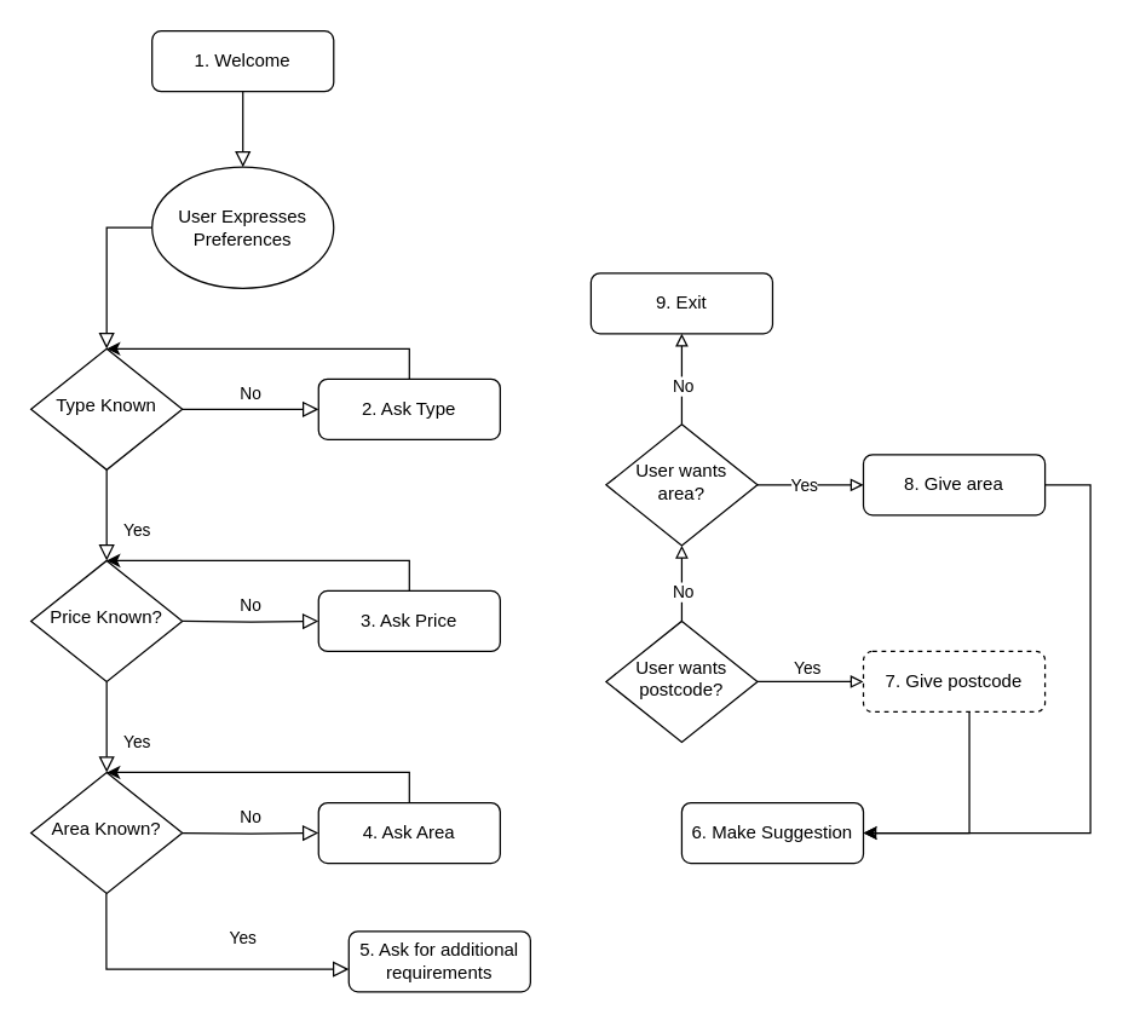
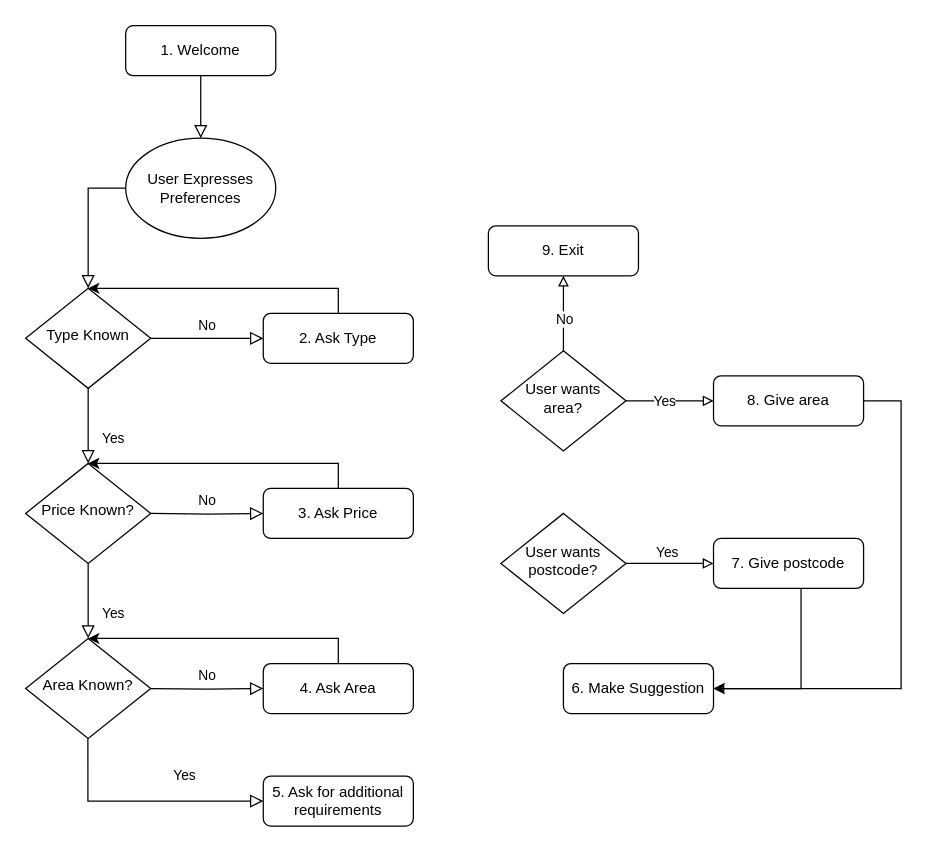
  <mxCell id="0" />
  <mxCell id="1" parent="0" />
  <mxCell id="2" value="" style="rounded=0;html=1;jettySize=auto;orthogonalLoop=1;fontSize=11;endArrow=block;endFill=0;endSize=8;strokeWidth=1;shadow=0;labelBackgroundColor=none;edgeStyle=orthogonalEdgeStyle;fontStyle=1" parent="1" source="3" edge="1"><mxGeometry relative="1" as="geometry"><mxPoint x="160" y="110" as="targetPoint" /></mxGeometry></mxCell>
  <mxCell id="3" value="1. Welcome&lt;span style=&quot;white-space: pre&quot;&gt;&lt;/span&gt;" style="rounded=1;whiteSpace=wrap;html=1;fontSize=12;glass=0;strokeWidth=1;shadow=0;" parent="1" vertex="1"><mxGeometry x="100" y="20" width="120" height="40" as="geometry" /></mxCell>
  <mxCell id="4" value="Yes" style="rounded=0;html=1;jettySize=auto;orthogonalLoop=1;fontSize=11;endArrow=block;endFill=0;endSize=8;strokeWidth=1;shadow=0;labelBackgroundColor=none;edgeStyle=orthogonalEdgeStyle;" parent="1" source="6" edge="1"><mxGeometry x="0.333" y="20" relative="1" as="geometry"><mxPoint as="offset" /><mxPoint x="70" y="370" as="targetPoint" /></mxGeometry></mxCell>
  <mxCell id="5" value="No" style="edgeStyle=orthogonalEdgeStyle;rounded=0;html=1;jettySize=auto;orthogonalLoop=1;fontSize=11;endArrow=block;endFill=0;endSize=8;strokeWidth=1;shadow=0;labelBackgroundColor=none;" parent="1" source="6" target="8" edge="1"><mxGeometry y="10" relative="1" as="geometry"><mxPoint as="offset" /></mxGeometry></mxCell>
  <mxCell id="6" value="Type Known" style="rhombus;whiteSpace=wrap;html=1;shadow=0;fontFamily=Helvetica;fontSize=12;align=center;strokeWidth=1;spacing=6;spacingTop=-4;" parent="1" vertex="1"><mxGeometry x="20" y="230" width="100" height="80" as="geometry" /></mxCell>
  <mxCell id="7" style="edgeStyle=orthogonalEdgeStyle;rounded=0;orthogonalLoop=1;jettySize=auto;html=1;" parent="1" source="8" edge="1"><mxGeometry relative="1" as="geometry"><mxPoint x="70" y="230" as="targetPoint" /><Array as="points"><mxPoint x="270" y="230" /></Array></mxGeometry></mxCell>
  <mxCell id="8" value="2. Ask Type" style="rounded=1;whiteSpace=wrap;html=1;fontSize=12;glass=0;strokeWidth=1;shadow=0;" parent="1" vertex="1"><mxGeometry x="210" y="250" width="120" height="40" as="geometry" /></mxCell>
  <mxCell id="9" value="User Expresses Preferences" style="ellipse;whiteSpace=wrap;html=1;" parent="1" vertex="1"><mxGeometry x="100" y="110" width="120" height="80" as="geometry" /></mxCell>
  <mxCell id="10" value="" style="rounded=0;html=1;jettySize=auto;orthogonalLoop=1;fontSize=11;endArrow=block;endFill=0;endSize=8;strokeWidth=1;shadow=0;labelBackgroundColor=none;edgeStyle=orthogonalEdgeStyle;entryX=0.5;entryY=0;entryDx=0;entryDy=0;exitX=0;exitY=0.5;exitDx=0;exitDy=0;" parent="1" source="9" target="6" edge="1"><mxGeometry relative="1" as="geometry"><mxPoint x="79.76" y="180" as="sourcePoint" /><mxPoint x="80" y="220" as="targetPoint" /><Array as="points" /></mxGeometry></mxCell>
  <mxCell id="11" value="Price Known?" style="rhombus;whiteSpace=wrap;html=1;shadow=0;fontFamily=Helvetica;fontSize=12;align=center;strokeWidth=1;spacing=6;spacingTop=-4;" parent="1" vertex="1"><mxGeometry x="20" y="370" width="100" height="80" as="geometry" /></mxCell>
  <mxCell id="12" value="No" style="edgeStyle=orthogonalEdgeStyle;rounded=0;html=1;jettySize=auto;orthogonalLoop=1;fontSize=11;endArrow=block;endFill=0;endSize=8;strokeWidth=1;shadow=0;labelBackgroundColor=none;" parent="1" target="14" edge="1"><mxGeometry y="10" relative="1" as="geometry"><mxPoint as="offset" /><mxPoint x="120" y="410" as="sourcePoint" /></mxGeometry></mxCell>
  <mxCell id="13" style="edgeStyle=orthogonalEdgeStyle;rounded=0;orthogonalLoop=1;jettySize=auto;html=1;" parent="1" source="14" edge="1"><mxGeometry relative="1" as="geometry"><mxPoint x="70" y="370" as="targetPoint" /><Array as="points"><mxPoint x="270" y="370" /></Array></mxGeometry></mxCell>
  <mxCell id="14" value="3. Ask Price" style="rounded=1;whiteSpace=wrap;html=1;fontSize=12;glass=0;strokeWidth=1;shadow=0;" parent="1" vertex="1"><mxGeometry x="210" y="390" width="120" height="40" as="geometry" /></mxCell>
  <mxCell id="15" value="Yes" style="rounded=0;html=1;jettySize=auto;orthogonalLoop=1;fontSize=11;endArrow=block;endFill=0;endSize=8;strokeWidth=1;shadow=0;labelBackgroundColor=none;edgeStyle=orthogonalEdgeStyle;" parent="1" edge="1"><mxGeometry x="0.333" y="20" relative="1" as="geometry"><mxPoint as="offset" /><mxPoint x="70" y="450" as="sourcePoint" /><mxPoint x="70" y="510" as="targetPoint" /></mxGeometry></mxCell>
  <mxCell id="16" value="Area Known?" style="rhombus;whiteSpace=wrap;html=1;shadow=0;fontFamily=Helvetica;fontSize=12;align=center;strokeWidth=1;spacing=6;spacingTop=-4;" parent="1" vertex="1"><mxGeometry x="20" y="510" width="100" height="80" as="geometry" /></mxCell>
  <mxCell id="17" value="No" style="edgeStyle=orthogonalEdgeStyle;rounded=0;html=1;jettySize=auto;orthogonalLoop=1;fontSize=11;endArrow=block;endFill=0;endSize=8;strokeWidth=1;shadow=0;labelBackgroundColor=none;" parent="1" target="19" edge="1"><mxGeometry y="10" relative="1" as="geometry"><mxPoint as="offset" /><mxPoint x="120" y="550" as="sourcePoint" /></mxGeometry></mxCell>
  <mxCell id="18" style="edgeStyle=orthogonalEdgeStyle;rounded=0;orthogonalLoop=1;jettySize=auto;html=1;" parent="1" source="19" edge="1"><mxGeometry relative="1" as="geometry"><mxPoint x="70" y="510" as="targetPoint" /><Array as="points"><mxPoint x="270" y="510" /></Array></mxGeometry></mxCell>
  <mxCell id="19" value="4. Ask Area" style="rounded=1;whiteSpace=wrap;html=1;fontSize=12;glass=0;strokeWidth=1;shadow=0;" parent="1" vertex="1"><mxGeometry x="210" y="530" width="120" height="40" as="geometry" /></mxCell>
  <mxCell id="20" value="Yes" style="rounded=0;html=1;jettySize=auto;orthogonalLoop=1;fontSize=11;endArrow=block;endFill=0;endSize=8;strokeWidth=1;shadow=0;labelBackgroundColor=none;edgeStyle=orthogonalEdgeStyle;" parent="1" target="21" edge="1"><mxGeometry x="0.333" y="20" relative="1" as="geometry"><mxPoint as="offset" /><mxPoint x="69.76" y="590" as="sourcePoint" /><mxPoint x="69.76" y="650" as="targetPoint" /><Array as="points"><mxPoint x="70" y="640" /></Array></mxGeometry></mxCell>
- <mxCell id="21" value="5. Ask for additional requirements" style="rounded=1;whiteSpace=wrap;html=1;fontSize=12;glass=0;strokeWidth=1;shadow=0;" parent="1" vertex="1"><mxGeometry x="230" y="615" width="120" height="40" as="geometry" /></mxCell>
+ <mxCell id="21" value="5. Ask for additional requirements" style="rounded=1;whiteSpace=wrap;html=1;fontSize=12;glass=0;strokeWidth=1;shadow=0;" parent="1" vertex="1"><mxGeometry x="210" y="620" width="120" height="40" as="geometry" /></mxCell>
  <mxCell id="22" value="6. Make Suggestion" style="rounded=1;whiteSpace=wrap;html=1;fontSize=12;glass=0;strokeWidth=1;shadow=0;" vertex="1" parent="1"><mxGeometry x="450" y="530" width="120" height="40" as="geometry" /></mxCell>
  <mxCell id="23" style="edgeStyle=orthogonalEdgeStyle;rounded=0;orthogonalLoop=1;jettySize=auto;html=1;endArrow=block;endFill=0;" edge="1" parent="1" source="27" target="29"><mxGeometry relative="1" as="geometry" /></mxCell>
  <mxCell id="24" value="Yes" style="edgeLabel;html=1;align=center;verticalAlign=middle;resizable=0;points=[];" vertex="1" connectable="0" parent="23"><mxGeometry x="-0.283" y="1" relative="1" as="geometry"><mxPoint x="7" y="-9" as="offset" /></mxGeometry></mxCell>
- <mxCell id="25" style="edgeStyle=orthogonalEdgeStyle;rounded=0;orthogonalLoop=1;jettySize=auto;html=1;endArrow=block;endFill=0;" edge="1" parent="1" source="27" target="34"><mxGeometry relative="1" as="geometry"><Array as="points"><mxPoint x="450" y="370" /><mxPoint x="450" y="370" /></Array></mxGeometry></mxCell>
- <mxCell id="26" value="No" style="edgeLabel;html=1;align=center;verticalAlign=middle;resizable=0;points=[];" vertex="1" connectable="0" parent="25"><mxGeometry x="0.289" y="-1" relative="1" as="geometry"><mxPoint x="-1" y="12" as="offset" /></mxGeometry></mxCell>
  <mxCell id="27" value="User wants postcode?" style="rhombus;whiteSpace=wrap;html=1;shadow=0;fontFamily=Helvetica;fontSize=12;align=center;strokeWidth=1;spacing=6;spacingTop=-4;" vertex="1" parent="1"><mxGeometry x="400" y="410" width="100" height="80" as="geometry" /></mxCell>
  <mxCell id="28" style="edgeStyle=orthogonalEdgeStyle;rounded=0;orthogonalLoop=1;jettySize=auto;html=1;" edge="1" parent="1" source="29" target="22"><mxGeometry relative="1" as="geometry"><Array as="points"><mxPoint x="640" y="550" /></Array></mxGeometry></mxCell>
- <mxCell id="29" value="7. Give postcode" style="rounded=1;whiteSpace=wrap;html=1;fontSize=12;glass=0;strokeWidth=1;shadow=0;dashed=1;" vertex="1" parent="1"><mxGeometry x="570" y="430" width="120" height="40" as="geometry" /></mxCell>
+ <mxCell id="29" value="7. Give postcode" style="rounded=1;whiteSpace=wrap;html=1;fontSize=12;glass=0;strokeWidth=1;shadow=0;" vertex="1" parent="1"><mxGeometry x="570" y="430" width="120" height="40" as="geometry" /></mxCell>
  <mxCell id="30" style="edgeStyle=orthogonalEdgeStyle;rounded=0;orthogonalLoop=1;jettySize=auto;html=1;endArrow=block;endFill=0;" edge="1" parent="1" source="34" target="36"><mxGeometry relative="1" as="geometry"><mxPoint x="570" y="330" as="targetPoint" /><Array as="points"><mxPoint x="540" y="320" /><mxPoint x="540" y="320" /></Array></mxGeometry></mxCell>
  <mxCell id="31" value="Yes" style="edgeLabel;html=1;align=center;verticalAlign=middle;resizable=0;points=[];" vertex="1" connectable="0" parent="30"><mxGeometry x="0.26" y="-1" relative="1" as="geometry"><mxPoint x="-14" y="-1" as="offset" /></mxGeometry></mxCell>
  <mxCell id="32" style="edgeStyle=orthogonalEdgeStyle;rounded=0;orthogonalLoop=1;jettySize=auto;html=1;endArrow=block;endFill=0;" edge="1" parent="1" source="34" target="37"><mxGeometry relative="1" as="geometry" /></mxCell>
  <mxCell id="33" value="No" style="edgeLabel;html=1;align=center;verticalAlign=middle;resizable=0;points=[];" vertex="1" connectable="0" parent="32"><mxGeometry x="-0.15" relative="1" as="geometry"><mxPoint as="offset" /></mxGeometry></mxCell>
  <mxCell id="34" value="User wants area?" style="rhombus;whiteSpace=wrap;html=1;shadow=0;fontFamily=Helvetica;fontSize=12;align=center;strokeWidth=1;spacing=6;spacingTop=-4;" vertex="1" parent="1"><mxGeometry x="400" y="280" width="100" height="80" as="geometry" /></mxCell>
  <mxCell id="35" style="edgeStyle=orthogonalEdgeStyle;rounded=0;orthogonalLoop=1;jettySize=auto;html=1;endArrow=block;endFill=0;" edge="1" parent="1" source="36" target="22"><mxGeometry relative="1" as="geometry"><Array as="points"><mxPoint x="720" y="320" /><mxPoint x="720" y="550" /></Array></mxGeometry></mxCell>
  <mxCell id="36" value="8. Give area" style="rounded=1;whiteSpace=wrap;html=1;fontSize=12;glass=0;strokeWidth=1;shadow=0;" vertex="1" parent="1"><mxGeometry x="570" y="300" width="120" height="40" as="geometry" /></mxCell>
  <mxCell id="37" value="9. Exit" style="rounded=1;whiteSpace=wrap;html=1;fontSize=12;glass=0;strokeWidth=1;shadow=0;" vertex="1" parent="1"><mxGeometry x="390" y="180" width="120" height="40" as="geometry" /></mxCell>
